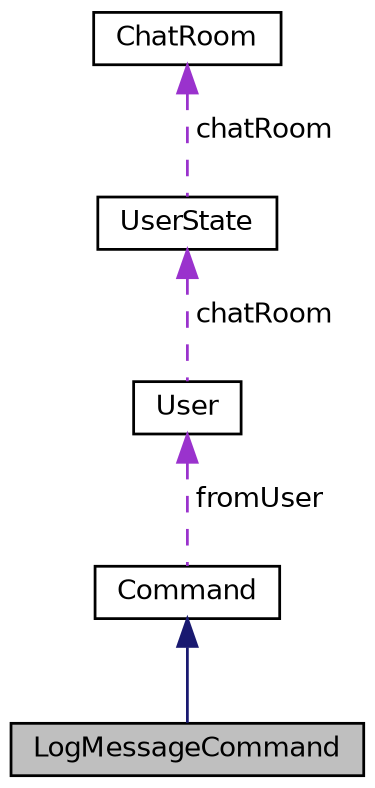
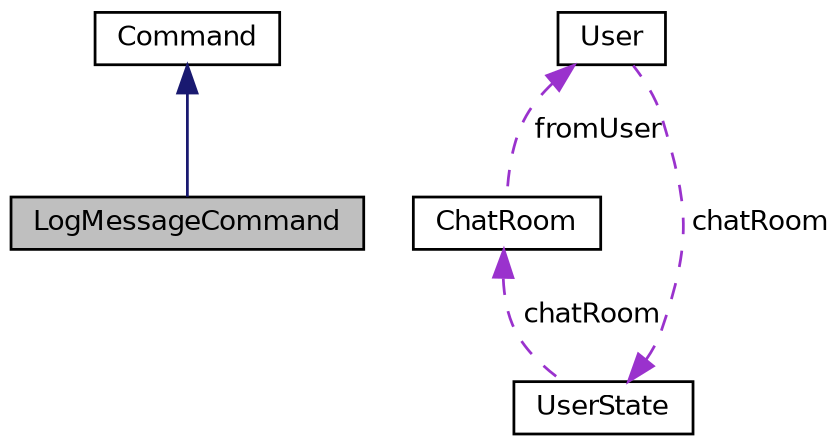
  digraph {
    node [color=black fillcolor=white fontname=Helvetica fontsize=10 shape=record style=filled]
    edge [color=darkorchid3 dir=back fontname=Helvetica fontsize=10 labelfontname=Helvetica labelfontsize=10 style=dashed]
    n1 [fillcolor=grey75 fontcolor=black height=0.2 label=LogMessageCommand width=0.4]
    n2 [height=0.2 label=Command width=0.4]
    n3 [height=0.2 label=User width=0.4]
    n4 [height=0.2 label=UserState width=0.4]
    n5 [height=0.2 label=ChatRoom width=0.4]
    n2 -> n1 [color=midnightblue style=solid]
-   n3 -> n2 [label=" fromUser"]
+   n3 -> n5 [label=" fromUser"]
    n4 -> n3 [label=" chatRoom"]
    n5 -> n4 [label=" chatRoom"]
  }
